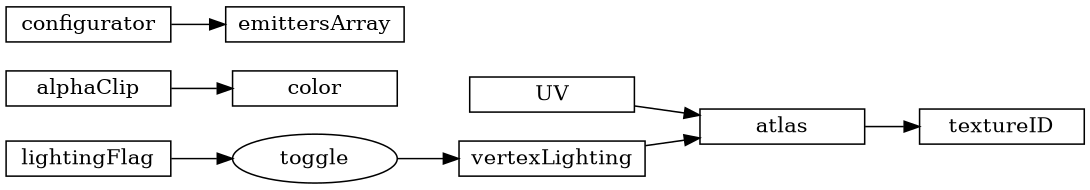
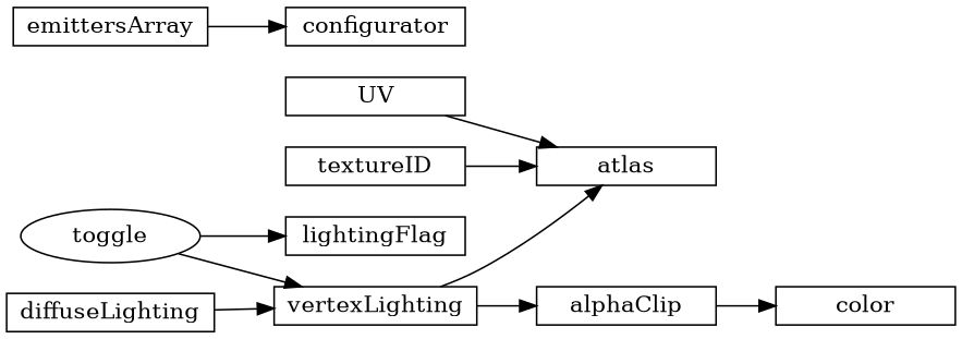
  digraph {
    rankdir=LR
    node [shape=record]
    UV [height=.1 width=1.5]
    atlas [height=.1 width=1.5]
    vertexLighting [height=.1 width=1.5]
    alphaClip [height=.1 width=1.5]
    color [height=.1 width=1.5]
    textureID [height=.1 width=1.5]
+   diffuseLighting [height=.1 width=1.5]
    toggle [height=.1 shape=ellipse width=1.5]
    configurator [height=.1 width=1.5]
    emittersArray [height=.1 width=1.5]
    lightingFlag [height=.1 width=1.5]
    UV -> atlas
    vertexLighting -> atlas
+   vertexLighting -> alphaClip
    alphaClip -> color
-   atlas -> textureID
+   textureID -> atlas
+   diffuseLighting -> vertexLighting
    toggle -> vertexLighting
-   configurator -> emittersArray
-   lightingFlag -> toggle
+   emittersArray -> configurator
+   toggle -> lightingFlag
  }
